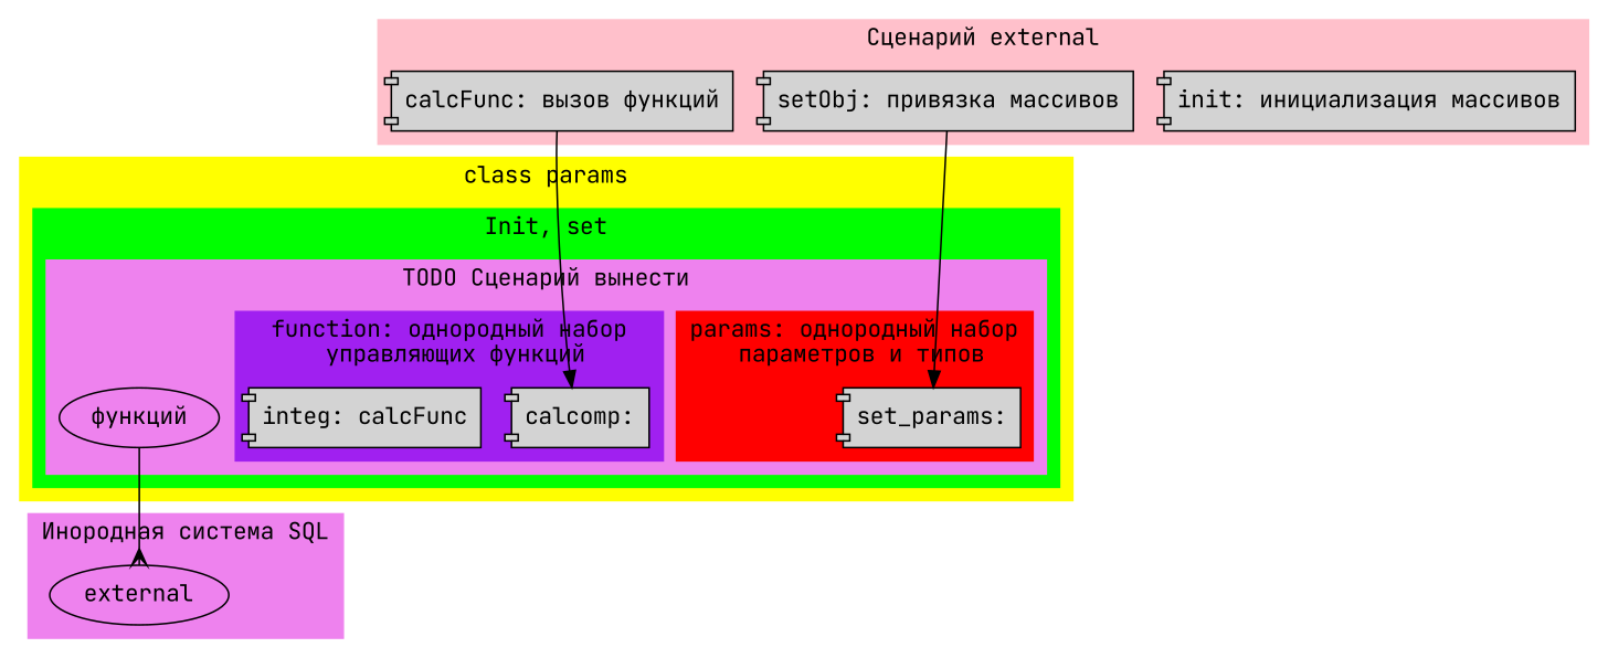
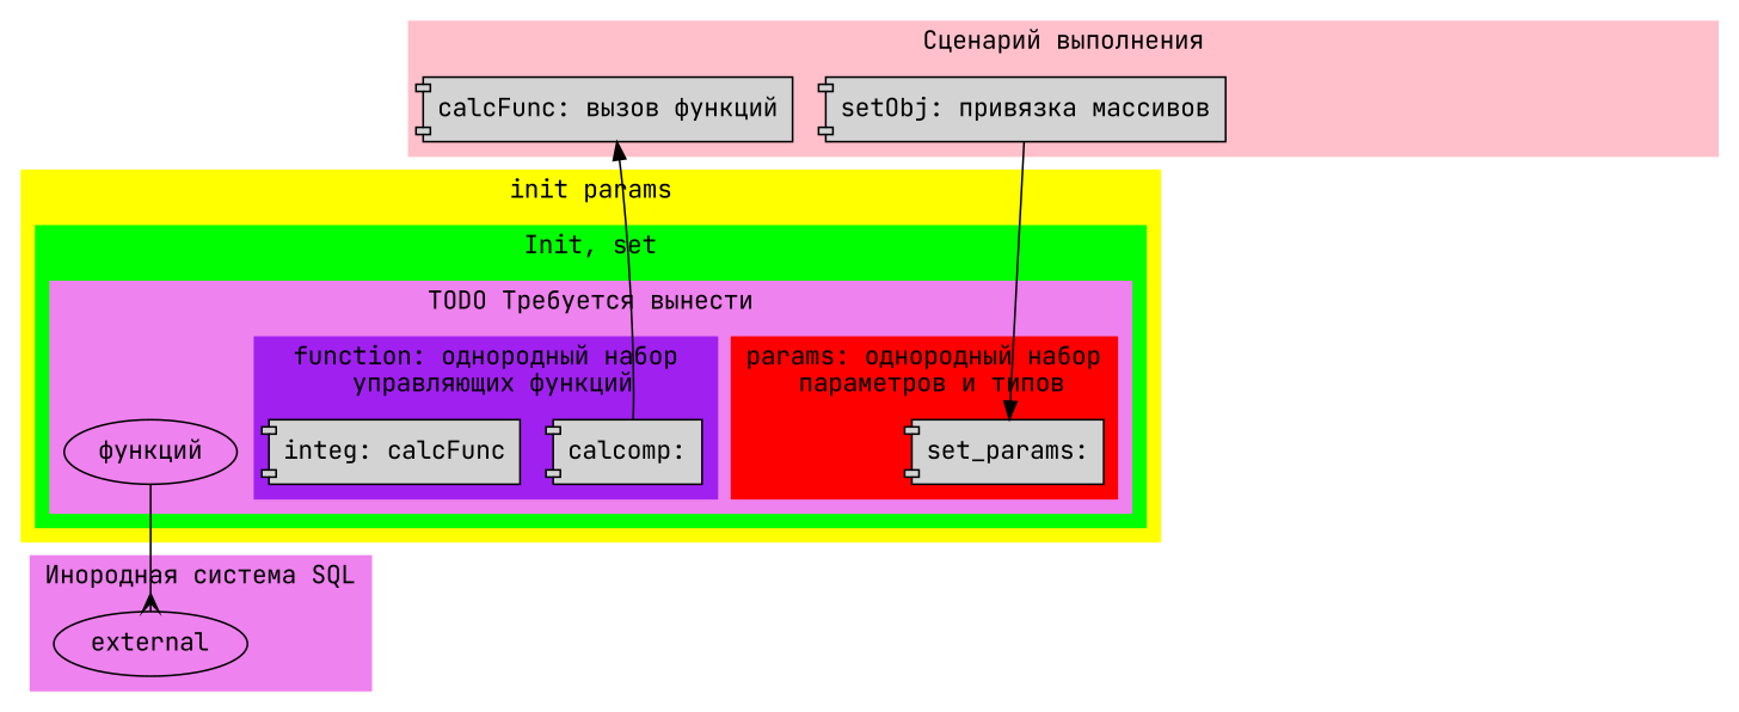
  digraph {
    compound=true
    fontname="JetBrains Mono"
    rankdir=TB
    node [fontname="JetBrains Mono" shape=component style=filled]
    edge [fontname="JetBrains Mono"]
    n1 [label="set_params:"]
    n2 [label="calcomp:"]
    n3 [label="integ: calcFunc"]
    n4 [label="функций" shape="" style=""]
    external [shape="" style=""]
-   n6 [label="init: инициализация массивов"]
    n7 [label="setObj: привязка массивов"]
    n8 [label="calcFunc: вызов функций"]
    subgraph cluster_1 {
      color=yellow
-     label="class params"
+     label="init params"
      style=filled
      subgraph cluster_2 {
        color=green
        label="Init, set"
        style=filled
        subgraph cluster_3 {
          color=violet
-         label="TODO Сценарий вынести"
+         label="TODO Требуется вынести"
          style=filled
          n4
          subgraph cluster_4 {
            color=red
            label="params: однородный набор\n параметров и типов"
            style=filled
            n1
          }
          subgraph cluster_5 {
            color=purple
            label="function: однородный набор\n управляющих функций"
            style=filled
            n2
            n3
          }
        }
      }
    }
    subgraph cluster_6 {
      color=violet
      label="Инородная система SQL"
      style=filled
      external
    }
    subgraph cluster_7 {
      color=pink
-     label="Сценарий external"
+     label="Сценарий выполнения"
      style=filled
-     n6
      n7
      n8
    }
    n4 -> external [arrowhead=crow]
    n7 -> n1
-   n8 -> n2
+   n2 -> n8
  }
